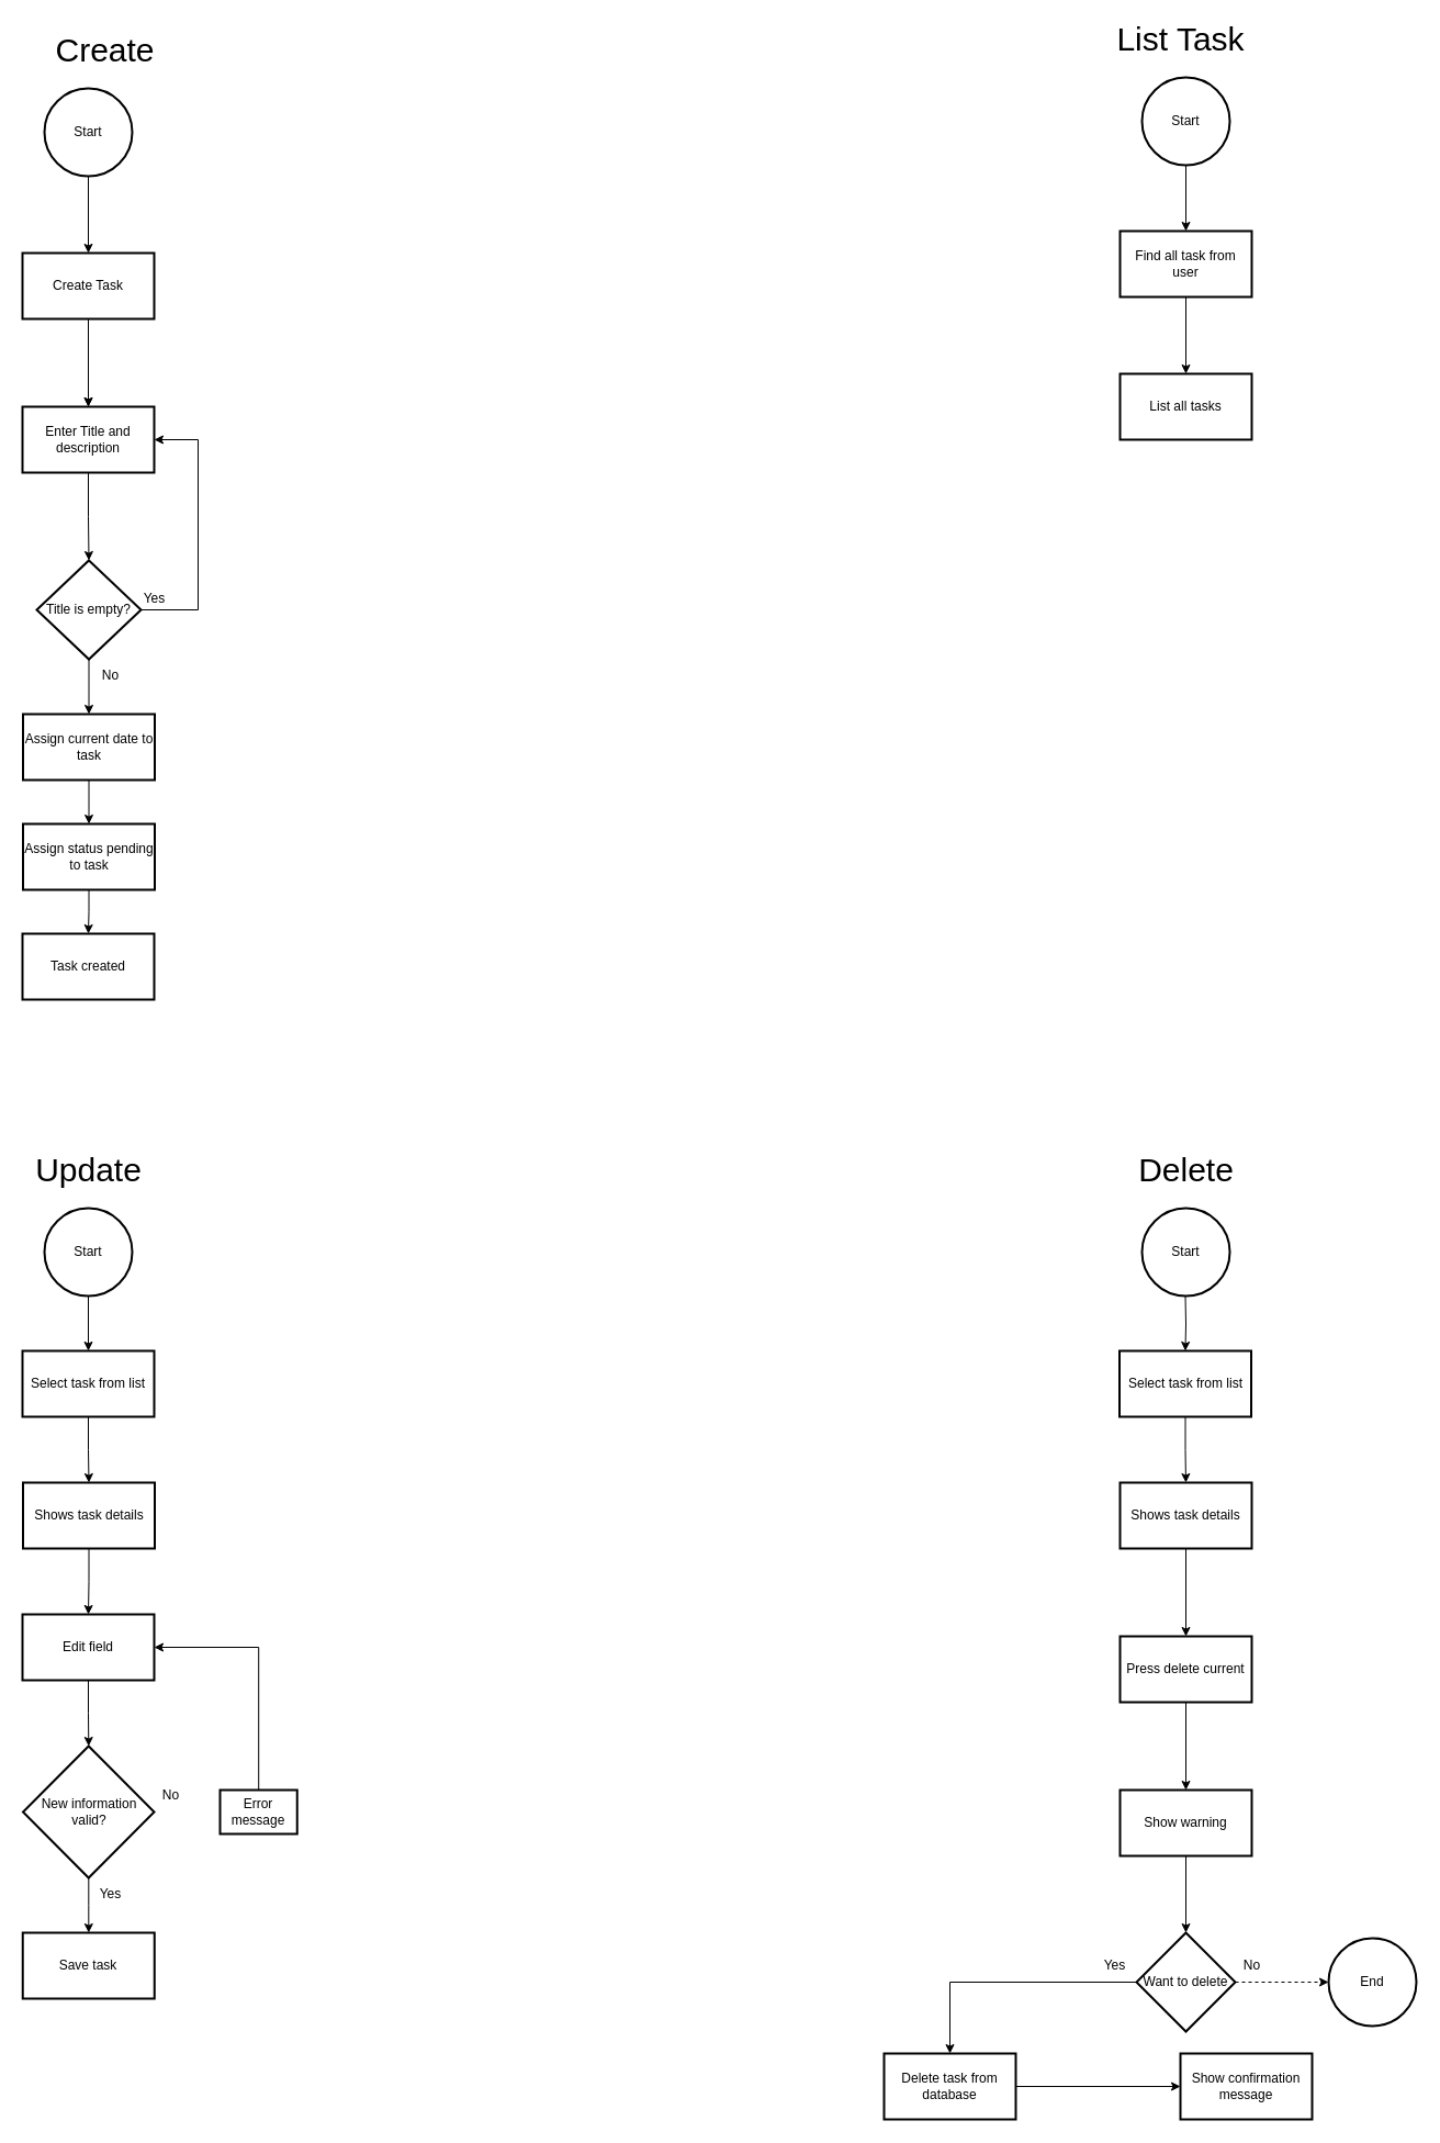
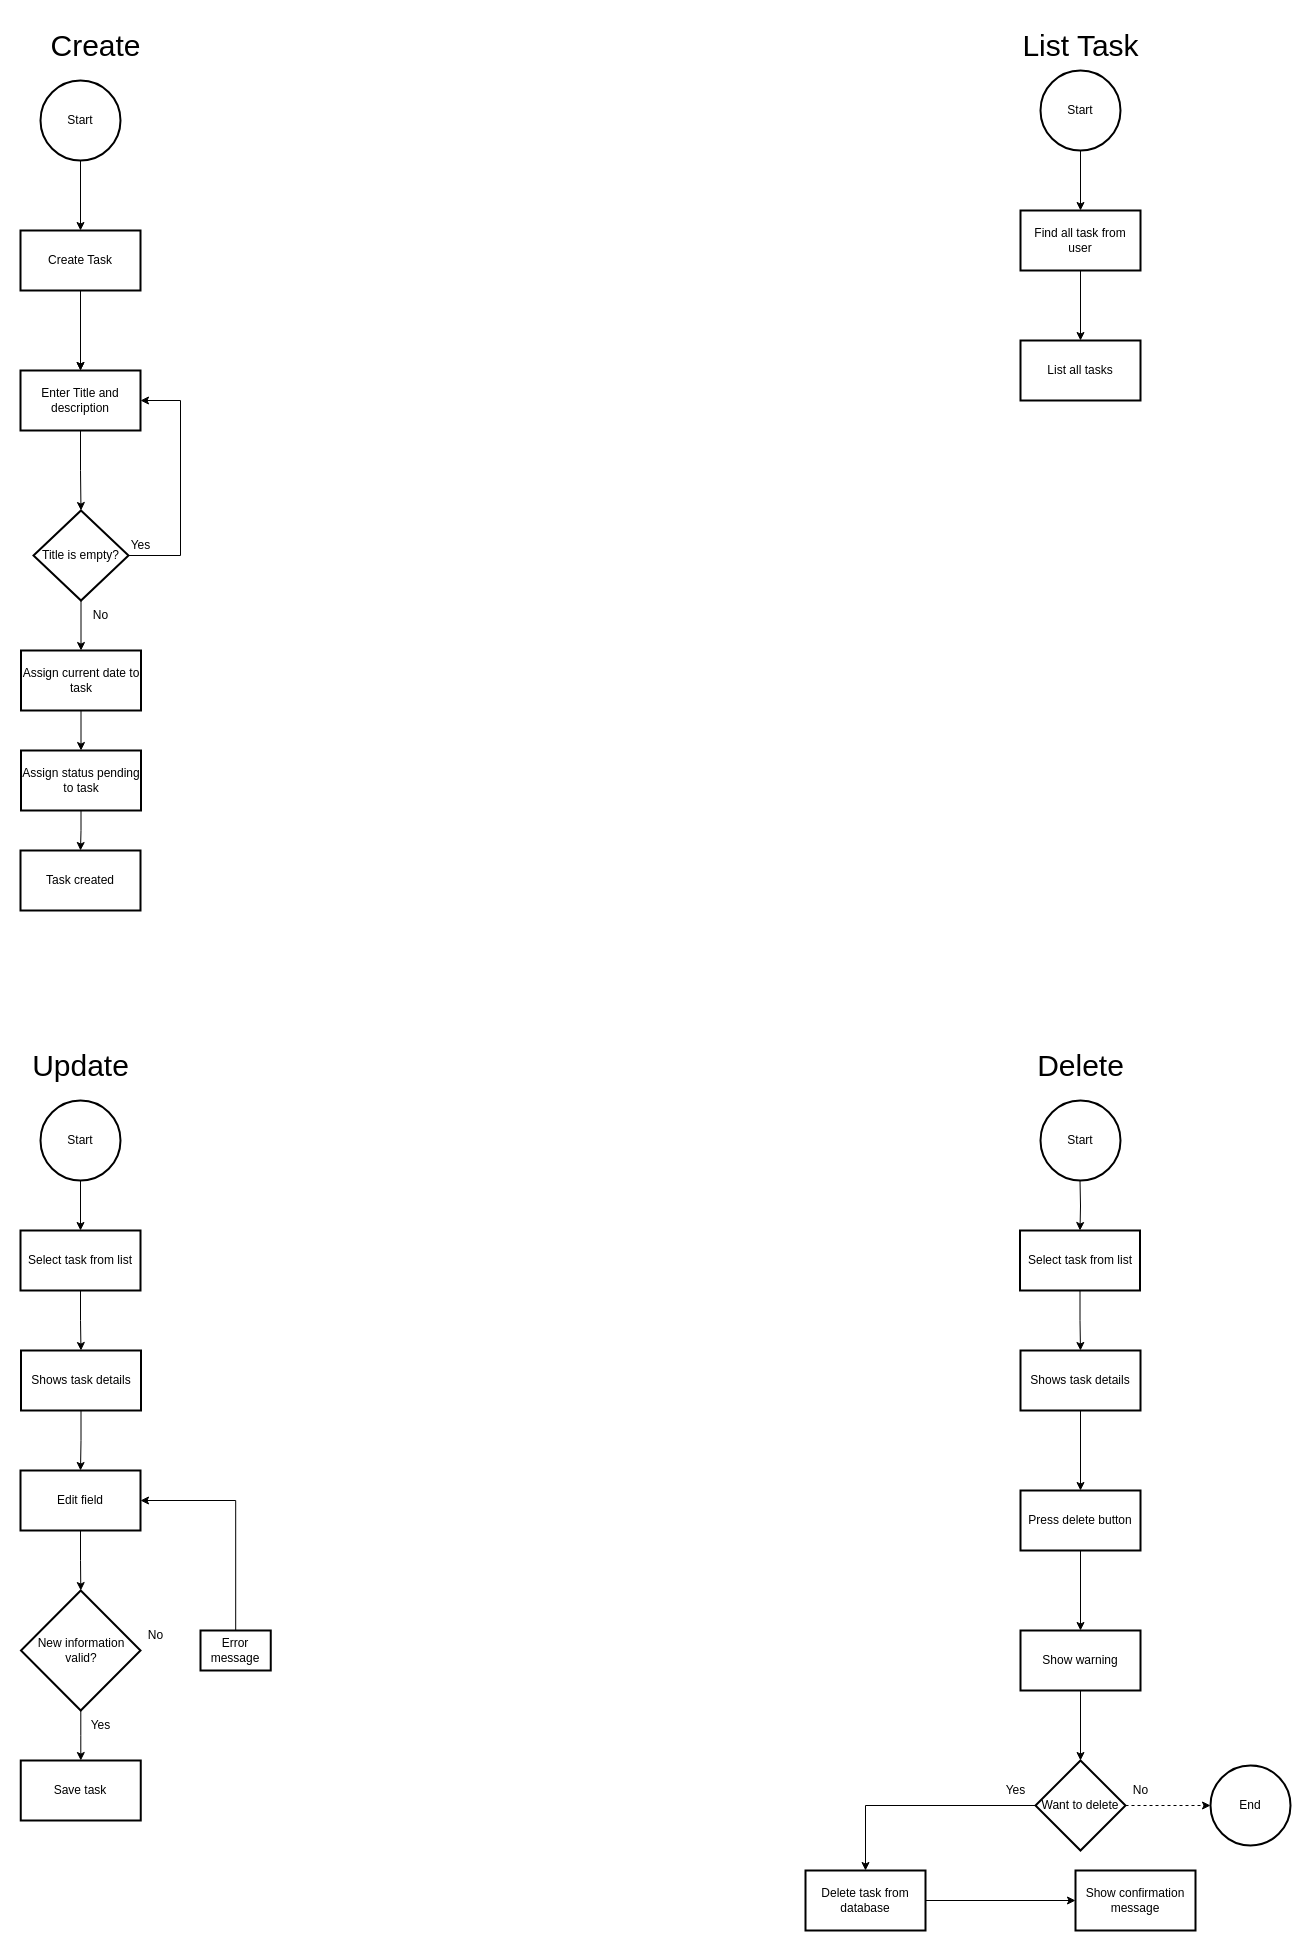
  <mxCell id="0" />
  <mxCell id="1" parent="0" />
  <mxCell id="2" value="" style="edgeStyle=orthogonalEdgeStyle;rounded=0;orthogonalLoop=1;jettySize=auto;html=1;" edge="1" parent="1" source="3" target="15"><mxGeometry relative="1" as="geometry" /></mxCell>
  <mxCell id="3" value="Start" style="strokeWidth=2;html=1;shape=mxgraph.flowchart.start_2;whiteSpace=wrap;" vertex="1" parent="1"><mxGeometry x="40" y="80" width="80" height="80" as="geometry" /></mxCell>
  <mxCell id="4" value="&lt;font style=&quot;font-size: 30px;&quot;&gt;Create&lt;/font&gt;" style="text;html=1;align=center;verticalAlign=middle;resizable=0;points=[];autosize=1;strokeColor=none;fillColor=none;" vertex="1" parent="1"><mxGeometry x="40" y="20" width="110" height="50" as="geometry" /></mxCell>
- <mxCell id="5" value="&lt;font style=&quot;font-size: 30px;&quot;&gt;List Task&lt;/font&gt;" style="text;html=1;align=center;verticalAlign=middle;resizable=0;points=[];autosize=1;strokeColor=none;fillColor=none;" vertex="1" parent="1"><mxGeometry x="1005" y="10" width="140" height="50" as="geometry" /></mxCell>
+ <mxCell id="5" value="&lt;font style=&quot;font-size: 30px;&quot;&gt;List Task&lt;/font&gt;" style="text;html=1;align=center;verticalAlign=middle;resizable=0;points=[];autosize=1;strokeColor=none;fillColor=none;" vertex="1" parent="1"><mxGeometry x="1010" y="20" width="140" height="50" as="geometry" /></mxCell>
  <mxCell id="6" value="" style="edgeStyle=orthogonalEdgeStyle;rounded=0;orthogonalLoop=1;jettySize=auto;html=1;" edge="1" parent="1" source="7" target="29"><mxGeometry relative="1" as="geometry" /></mxCell>
  <mxCell id="7" value="Start" style="strokeWidth=2;html=1;shape=mxgraph.flowchart.start_2;whiteSpace=wrap;" vertex="1" parent="1"><mxGeometry x="1040" y="70" width="80" height="80" as="geometry" /></mxCell>
  <mxCell id="8" value="" style="edgeStyle=orthogonalEdgeStyle;rounded=0;orthogonalLoop=1;jettySize=auto;html=1;" edge="1" parent="1" source="9" target="32"><mxGeometry relative="1" as="geometry" /></mxCell>
  <mxCell id="9" value="Start" style="strokeWidth=2;html=1;shape=mxgraph.flowchart.start_2;whiteSpace=wrap;" vertex="1" parent="1"><mxGeometry x="40" y="1100" width="80" height="80" as="geometry" /></mxCell>
  <mxCell id="10" value="&lt;font style=&quot;font-size: 30px;&quot;&gt;Update&lt;/font&gt;" style="text;html=1;align=center;verticalAlign=middle;resizable=0;points=[];autosize=1;strokeColor=none;fillColor=none;" vertex="1" parent="1"><mxGeometry x="20" y="1040" width="120" height="50" as="geometry" /></mxCell>
  <mxCell id="11" value="&lt;font style=&quot;font-size: 30px;&quot;&gt;Delete&lt;/font&gt;" style="text;html=1;align=center;verticalAlign=middle;resizable=0;points=[];autosize=1;strokeColor=none;fillColor=none;" vertex="1" parent="1"><mxGeometry x="1025" y="1040" width="110" height="50" as="geometry" /></mxCell>
  <mxCell id="12" value="Start" style="strokeWidth=2;html=1;shape=mxgraph.flowchart.start_2;whiteSpace=wrap;" vertex="1" parent="1"><mxGeometry x="1040" y="1100" width="80" height="80" as="geometry" /></mxCell>
  <mxCell id="13" value="" style="edgeStyle=orthogonalEdgeStyle;rounded=0;orthogonalLoop=1;jettySize=auto;html=1;" edge="1" parent="1" source="15" target="17"><mxGeometry relative="1" as="geometry" /></mxCell>
  <mxCell id="14" value="" style="edgeStyle=orthogonalEdgeStyle;rounded=0;orthogonalLoop=1;jettySize=auto;html=1;" edge="1" parent="1" source="15" target="17"><mxGeometry relative="1" as="geometry" /></mxCell>
  <mxCell id="15" value="Create Task" style="whiteSpace=wrap;html=1;strokeWidth=2;" vertex="1" parent="1"><mxGeometry x="20" y="230" width="120" height="60" as="geometry" /></mxCell>
  <mxCell id="16" value="" style="edgeStyle=orthogonalEdgeStyle;rounded=0;orthogonalLoop=1;jettySize=auto;html=1;" edge="1" parent="1" source="17" target="20"><mxGeometry relative="1" as="geometry" /></mxCell>
  <mxCell id="17" value="Enter Title and description" style="whiteSpace=wrap;html=1;strokeWidth=2;" vertex="1" parent="1"><mxGeometry x="20" y="370" width="120" height="60" as="geometry" /></mxCell>
  <mxCell id="18" style="edgeStyle=orthogonalEdgeStyle;rounded=0;orthogonalLoop=1;jettySize=auto;html=1;exitX=1;exitY=0.5;exitDx=0;exitDy=0;entryX=1;entryY=0.5;entryDx=0;entryDy=0;" edge="1" parent="1" source="20" target="17"><mxGeometry relative="1" as="geometry"><Array as="points"><mxPoint x="180" y="555" /><mxPoint x="180" y="400" /></Array></mxGeometry></mxCell>
  <mxCell id="19" value="" style="edgeStyle=orthogonalEdgeStyle;rounded=0;orthogonalLoop=1;jettySize=auto;html=1;" edge="1" parent="1" source="20" target="25"><mxGeometry relative="1" as="geometry" /></mxCell>
  <mxCell id="20" value="Title is empty?" style="rhombus;whiteSpace=wrap;html=1;strokeWidth=2;" vertex="1" parent="1"><mxGeometry x="33" y="510" width="95" height="90" as="geometry" /></mxCell>
  <mxCell id="21" value="Yes" style="text;html=1;align=center;verticalAlign=middle;resizable=0;points=[];autosize=1;strokeColor=none;fillColor=none;" vertex="1" parent="1"><mxGeometry x="120" y="530" width="40" height="30" as="geometry" /></mxCell>
  <mxCell id="22" value="Task created" style="whiteSpace=wrap;html=1;strokeWidth=2;" vertex="1" parent="1"><mxGeometry x="20" y="850" width="120" height="60" as="geometry" /></mxCell>
  <mxCell id="23" value="No" style="text;html=1;align=center;verticalAlign=middle;resizable=0;points=[];autosize=1;strokeColor=none;fillColor=none;" vertex="1" parent="1"><mxGeometry x="80" y="600" width="40" height="30" as="geometry" /></mxCell>
  <mxCell id="24" value="" style="edgeStyle=orthogonalEdgeStyle;rounded=0;orthogonalLoop=1;jettySize=auto;html=1;" edge="1" parent="1" source="25" target="27"><mxGeometry relative="1" as="geometry" /></mxCell>
  <mxCell id="25" value="Assign current date to task" style="whiteSpace=wrap;html=1;strokeWidth=2;" vertex="1" parent="1"><mxGeometry x="20.5" y="650" width="120" height="60" as="geometry" /></mxCell>
  <mxCell id="26" style="edgeStyle=orthogonalEdgeStyle;rounded=0;orthogonalLoop=1;jettySize=auto;html=1;entryX=0.5;entryY=0;entryDx=0;entryDy=0;" edge="1" parent="1" source="27" target="22"><mxGeometry relative="1" as="geometry" /></mxCell>
  <mxCell id="27" value="Assign status pending to task" style="whiteSpace=wrap;html=1;strokeWidth=2;" vertex="1" parent="1"><mxGeometry x="20.5" y="750" width="120" height="60" as="geometry" /></mxCell>
  <mxCell id="28" value="" style="edgeStyle=orthogonalEdgeStyle;rounded=0;orthogonalLoop=1;jettySize=auto;html=1;" edge="1" parent="1" source="29" target="30"><mxGeometry relative="1" as="geometry" /></mxCell>
  <mxCell id="29" value="Find all task from user" style="whiteSpace=wrap;html=1;strokeWidth=2;" vertex="1" parent="1"><mxGeometry x="1020" y="210" width="120" height="60" as="geometry" /></mxCell>
  <mxCell id="30" value="List all tasks" style="whiteSpace=wrap;html=1;strokeWidth=2;" vertex="1" parent="1"><mxGeometry x="1020" y="340" width="120" height="60" as="geometry" /></mxCell>
  <mxCell id="31" value="" style="edgeStyle=orthogonalEdgeStyle;rounded=0;orthogonalLoop=1;jettySize=auto;html=1;" edge="1" parent="1" source="32" target="34"><mxGeometry relative="1" as="geometry" /></mxCell>
  <mxCell id="32" value="Select task from list" style="whiteSpace=wrap;html=1;strokeWidth=2;" vertex="1" parent="1"><mxGeometry x="20" y="1230" width="120" height="60" as="geometry" /></mxCell>
  <mxCell id="33" value="" style="edgeStyle=orthogonalEdgeStyle;rounded=0;orthogonalLoop=1;jettySize=auto;html=1;" edge="1" parent="1" source="34" target="36"><mxGeometry relative="1" as="geometry" /></mxCell>
  <mxCell id="34" value="Shows task details" style="whiteSpace=wrap;html=1;strokeWidth=2;" vertex="1" parent="1"><mxGeometry x="20.5" y="1350" width="120" height="60" as="geometry" /></mxCell>
  <mxCell id="35" value="" style="edgeStyle=orthogonalEdgeStyle;rounded=0;orthogonalLoop=1;jettySize=auto;html=1;" edge="1" parent="1" source="36" target="38"><mxGeometry relative="1" as="geometry" /></mxCell>
  <mxCell id="36" value="Edit&amp;nbsp;field" style="whiteSpace=wrap;html=1;strokeWidth=2;" vertex="1" parent="1"><mxGeometry x="20" y="1470" width="120" height="60" as="geometry" /></mxCell>
  <mxCell id="37" value="" style="edgeStyle=orthogonalEdgeStyle;rounded=0;orthogonalLoop=1;jettySize=auto;html=1;" edge="1" parent="1" source="38" target="42"><mxGeometry relative="1" as="geometry" /></mxCell>
  <mxCell id="38" value="New information valid?" style="rhombus;whiteSpace=wrap;html=1;strokeWidth=2;" vertex="1" parent="1"><mxGeometry x="20.5" y="1590" width="119.5" height="120" as="geometry" /></mxCell>
  <mxCell id="39" style="edgeStyle=orthogonalEdgeStyle;rounded=0;orthogonalLoop=1;jettySize=auto;html=1;entryX=1;entryY=0.5;entryDx=0;entryDy=0;" edge="1" parent="1" source="40" target="36"><mxGeometry relative="1" as="geometry"><Array as="points"><mxPoint x="235" y="1500" /></Array></mxGeometry></mxCell>
  <mxCell id="40" value="Error message" style="whiteSpace=wrap;html=1;strokeWidth=2;" vertex="1" parent="1"><mxGeometry x="200" y="1630" width="70.25" height="40" as="geometry" /></mxCell>
  <mxCell id="41" value="No" style="text;html=1;align=center;verticalAlign=middle;resizable=0;points=[];autosize=1;strokeColor=none;fillColor=none;" vertex="1" parent="1"><mxGeometry x="135" y="1620" width="40" height="30" as="geometry" /></mxCell>
  <mxCell id="42" value="Save task" style="whiteSpace=wrap;html=1;strokeWidth=2;" vertex="1" parent="1"><mxGeometry x="20.25" y="1760" width="120" height="60" as="geometry" /></mxCell>
  <mxCell id="43" value="Yes" style="text;html=1;align=center;verticalAlign=middle;resizable=0;points=[];autosize=1;strokeColor=none;fillColor=none;" vertex="1" parent="1"><mxGeometry x="80" y="1710" width="40" height="30" as="geometry" /></mxCell>
  <mxCell id="44" value="" style="edgeStyle=orthogonalEdgeStyle;rounded=0;orthogonalLoop=1;jettySize=auto;html=1;" edge="1" parent="1" target="46"><mxGeometry relative="1" as="geometry"><mxPoint x="1079.5" y="1180" as="sourcePoint" /></mxGeometry></mxCell>
  <mxCell id="45" value="" style="edgeStyle=orthogonalEdgeStyle;rounded=0;orthogonalLoop=1;jettySize=auto;html=1;" edge="1" parent="1" source="46" target="48"><mxGeometry relative="1" as="geometry" /></mxCell>
  <mxCell id="46" value="Select task from list" style="whiteSpace=wrap;html=1;strokeWidth=2;" vertex="1" parent="1"><mxGeometry x="1019.5" y="1230" width="120" height="60" as="geometry" /></mxCell>
  <mxCell id="47" value="" style="edgeStyle=orthogonalEdgeStyle;rounded=0;orthogonalLoop=1;jettySize=auto;html=1;" edge="1" parent="1" source="48" target="50"><mxGeometry relative="1" as="geometry" /></mxCell>
  <mxCell id="48" value="Shows task details" style="whiteSpace=wrap;html=1;strokeWidth=2;" vertex="1" parent="1"><mxGeometry x="1020" y="1350" width="120" height="60" as="geometry" /></mxCell>
  <mxCell id="49" value="" style="edgeStyle=orthogonalEdgeStyle;rounded=0;orthogonalLoop=1;jettySize=auto;html=1;" edge="1" parent="1" source="50" target="52"><mxGeometry relative="1" as="geometry" /></mxCell>
- <mxCell id="50" value="Press delete&amp;nbsp;current" style="whiteSpace=wrap;html=1;strokeWidth=2;" vertex="1" parent="1"><mxGeometry x="1020" y="1490" width="120" height="60" as="geometry" /></mxCell>
+ <mxCell id="50" value="Press delete&amp;nbsp;button" style="whiteSpace=wrap;html=1;strokeWidth=2;" vertex="1" parent="1"><mxGeometry x="1020" y="1490" width="120" height="60" as="geometry" /></mxCell>
  <mxCell id="51" value="" style="edgeStyle=orthogonalEdgeStyle;rounded=0;orthogonalLoop=1;jettySize=auto;html=1;" edge="1" parent="1" source="52" target="55"><mxGeometry relative="1" as="geometry" /></mxCell>
  <mxCell id="52" value="Show warning" style="whiteSpace=wrap;html=1;strokeWidth=2;" vertex="1" parent="1"><mxGeometry x="1020" y="1630" width="120" height="60" as="geometry" /></mxCell>
  <mxCell id="53" value="" style="edgeStyle=orthogonalEdgeStyle;rounded=0;orthogonalLoop=1;jettySize=auto;html=1;dashed=1;" edge="1" parent="1" source="55" target="56"><mxGeometry relative="1" as="geometry" /></mxCell>
  <mxCell id="54" value="" style="edgeStyle=orthogonalEdgeStyle;rounded=0;orthogonalLoop=1;jettySize=auto;html=1;" edge="1" parent="1" source="55" target="59"><mxGeometry relative="1" as="geometry" /></mxCell>
  <mxCell id="55" value="Want to delete" style="rhombus;whiteSpace=wrap;html=1;strokeWidth=2;" vertex="1" parent="1"><mxGeometry x="1035" y="1760" width="90" height="90" as="geometry" /></mxCell>
  <mxCell id="56" value="End" style="ellipse;whiteSpace=wrap;html=1;strokeWidth=2;" vertex="1" parent="1"><mxGeometry x="1210" y="1765" width="80" height="80" as="geometry" /></mxCell>
  <mxCell id="57" value="No" style="text;html=1;align=center;verticalAlign=middle;resizable=0;points=[];autosize=1;strokeColor=none;fillColor=none;" vertex="1" parent="1"><mxGeometry x="1120" y="1775" width="40" height="30" as="geometry" /></mxCell>
  <mxCell id="58" value="" style="edgeStyle=orthogonalEdgeStyle;rounded=0;orthogonalLoop=1;jettySize=auto;html=1;" edge="1" parent="1" source="59" target="61"><mxGeometry relative="1" as="geometry" /></mxCell>
  <mxCell id="59" value="Delete task from database" style="whiteSpace=wrap;html=1;strokeWidth=2;" vertex="1" parent="1"><mxGeometry x="805" y="1870" width="120" height="60" as="geometry" /></mxCell>
  <mxCell id="60" value="Yes" style="text;html=1;align=center;verticalAlign=middle;resizable=0;points=[];autosize=1;strokeColor=none;fillColor=none;" vertex="1" parent="1"><mxGeometry x="995" y="1775" width="40" height="30" as="geometry" /></mxCell>
  <mxCell id="61" value="Show confirmation message" style="whiteSpace=wrap;html=1;strokeWidth=2;" vertex="1" parent="1"><mxGeometry x="1075" y="1870" width="120" height="60" as="geometry" /></mxCell>
